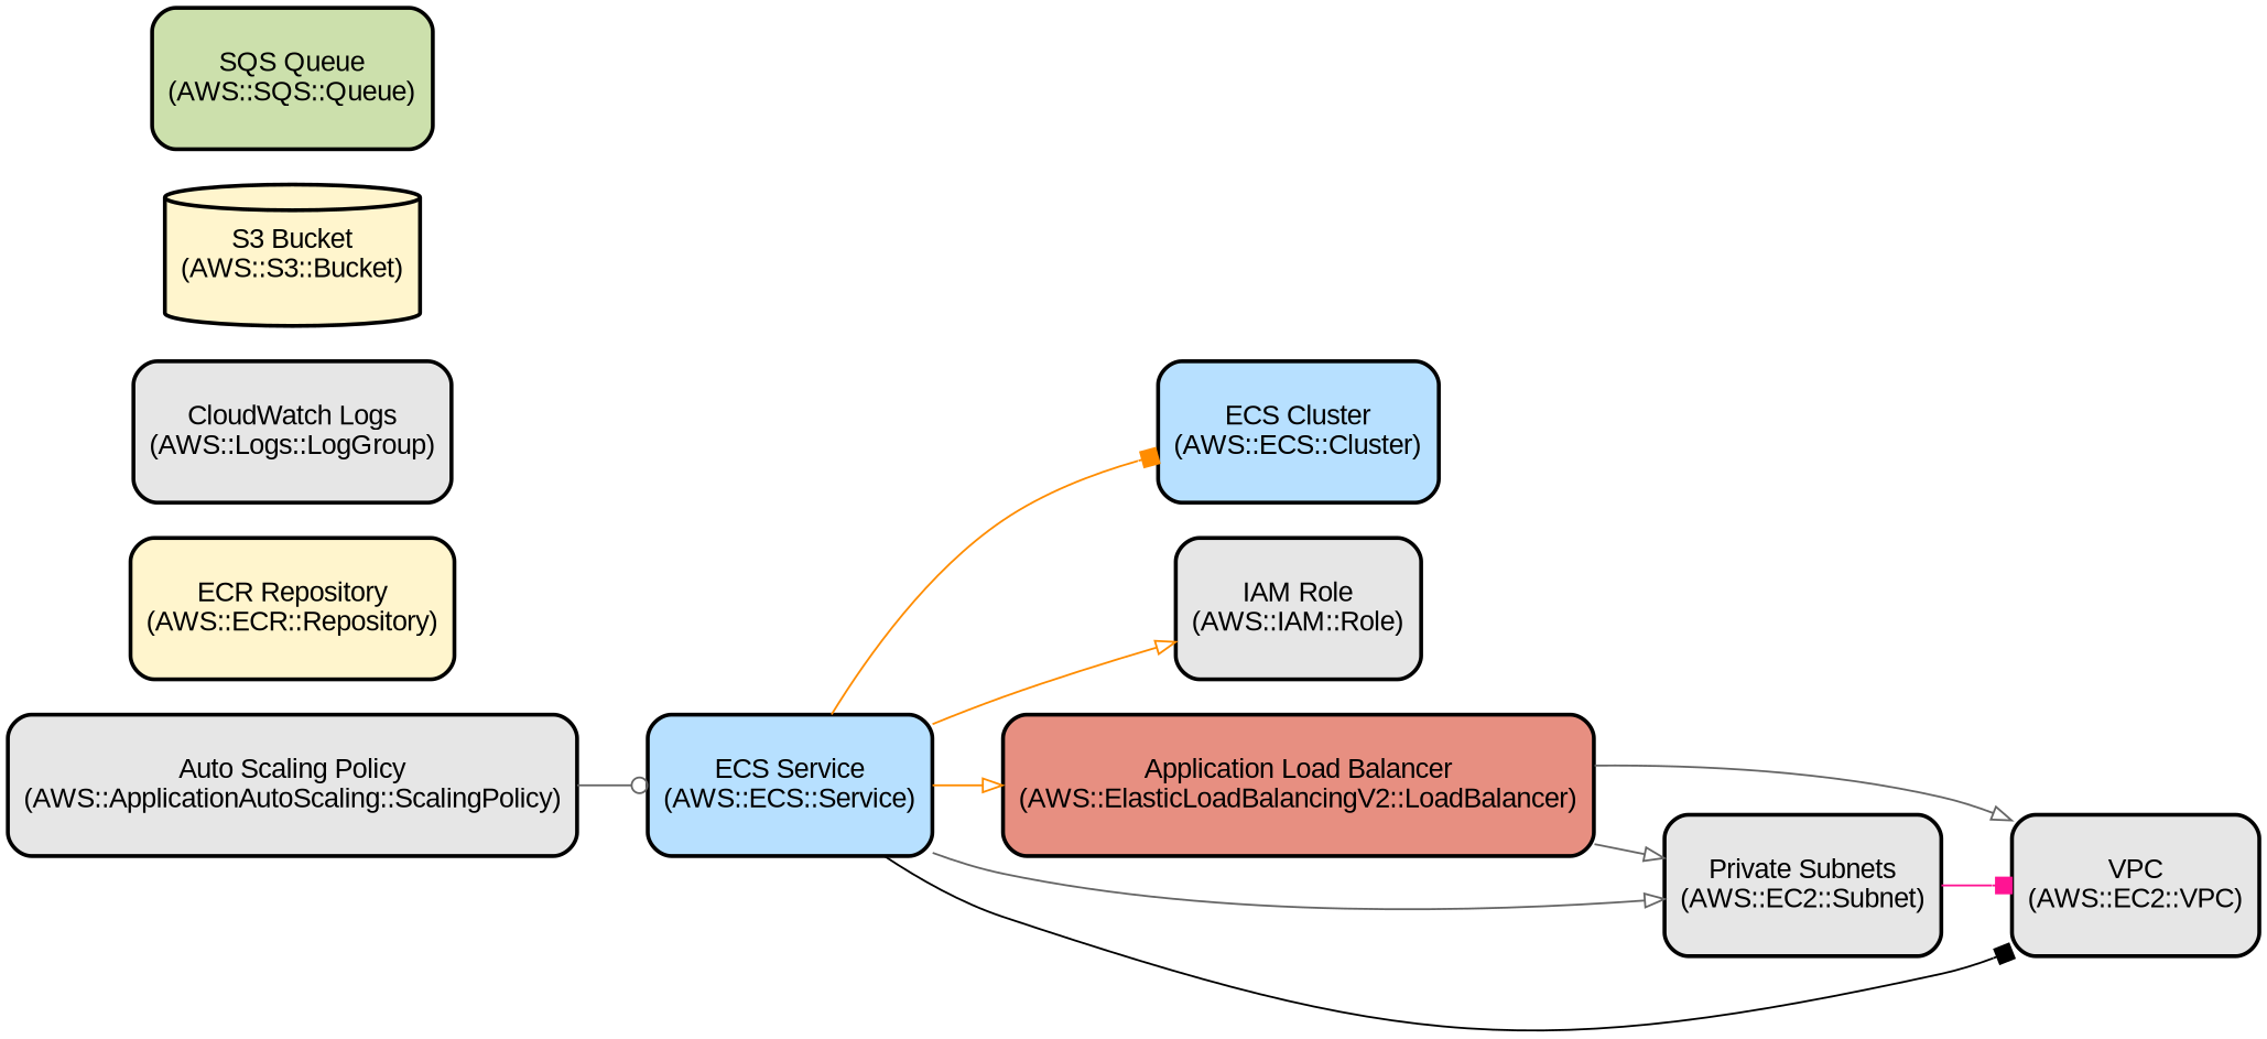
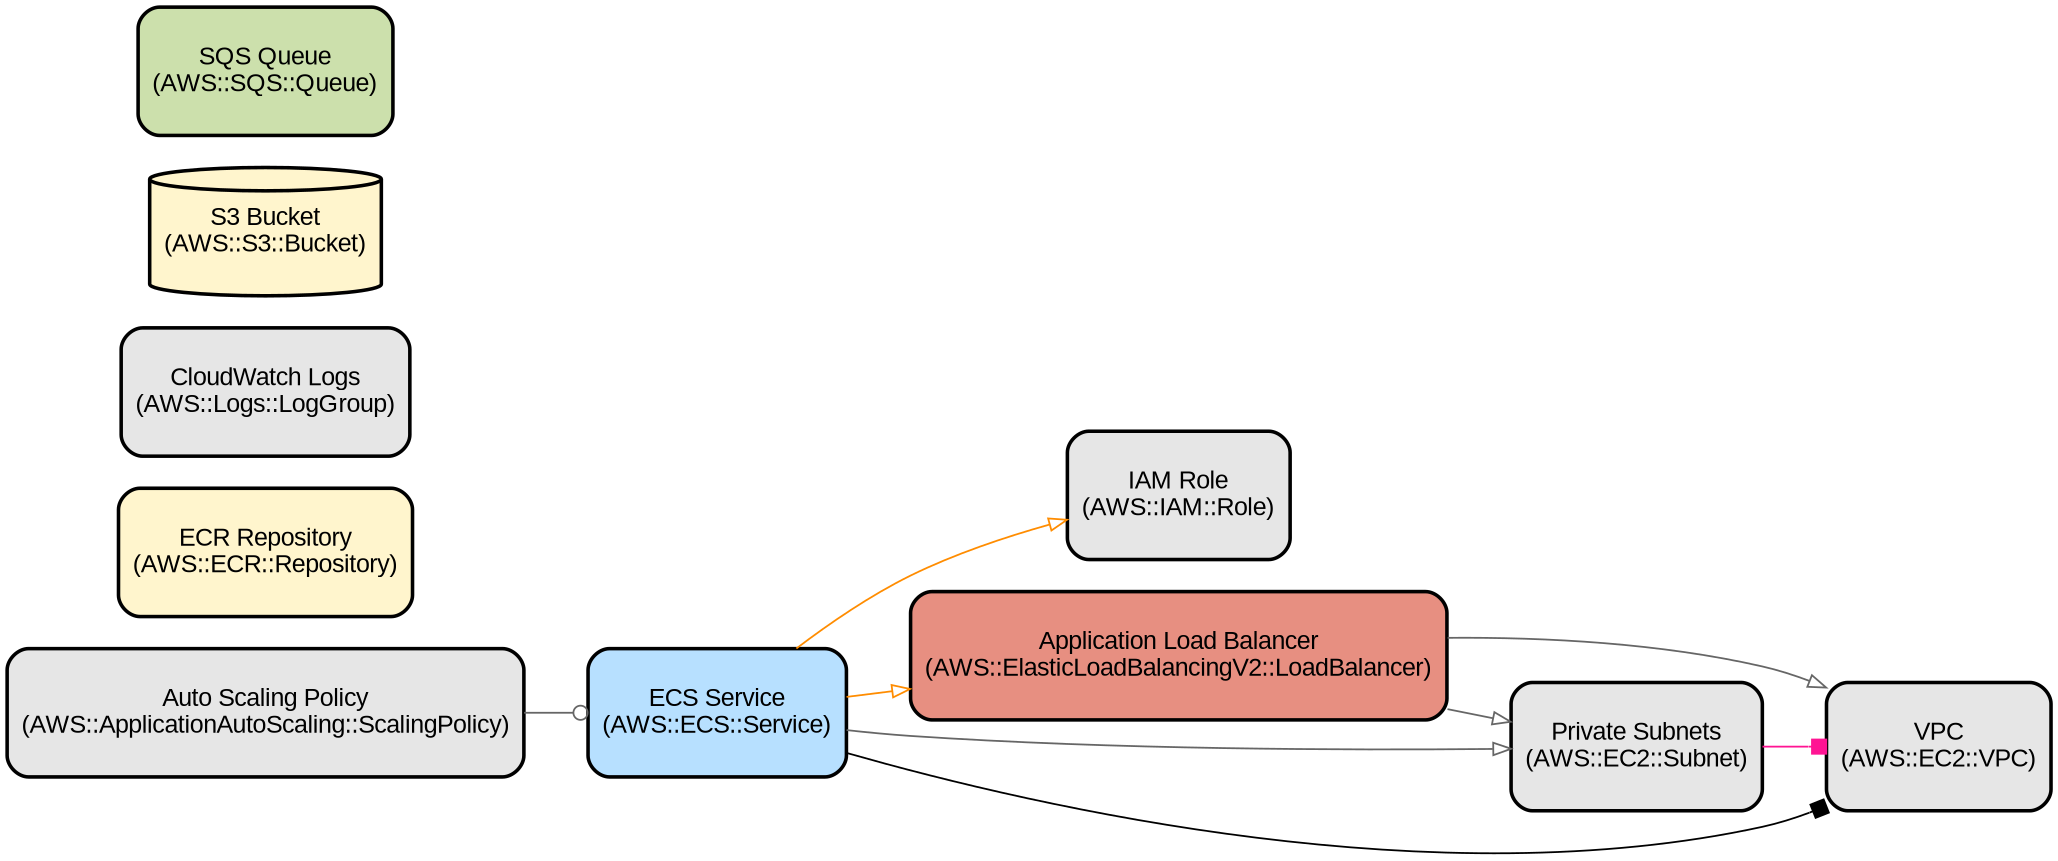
  digraph {
    rankdir=LR
    node [color=black fillcolor="#E6E6E6" fontname=Arial shape=rectangle style="filled,bold,rounded"]
    edge [arrowhead=onormal color=gray40]
    n1 [fillcolor="#B7E0FF" height=1 label="ECS Service\n(AWS::ECS::Service)"]
-   n2 [fillcolor="#B7E0FF" height=1 label="ECS Cluster\n(AWS::ECS::Cluster)"]
    n3 [height=1 label="IAM Role\n(AWS::IAM::Role)"]
    n4 [fillcolor="#E78F81" height=1 label="Application Load Balancer\n(AWS::ElasticLoadBalancingV2::LoadBalancer)"]
    n5 [height=1 label="VPC\n(AWS::EC2::VPC)"]
    n6 [height=1 label="Private Subnets\n(AWS::EC2::Subnet)"]
    n7 [height=1 label="Auto Scaling Policy\n(AWS::ApplicationAutoScaling::ScalingPolicy)"]
    n8 [fillcolor="#FFF5CD" height=1 label="ECR Repository\n(AWS::ECR::Repository)" shape=box]
    n9 [height=1 label="CloudWatch Logs\n(AWS::Logs::LogGroup)"]
    n10 [fillcolor="#FFF5CD" height=1 label="S3 Bucket\n(AWS::S3::Bucket)" shape=cylinder]
    n11 [fillcolor="#CCE0AC" height=1 label="SQS Queue\n(AWS::SQS::Queue)"]
-   n1 -> n2 [arrowhead=box color=darkorange]
    n1 -> n3 [color=darkorange]
    n1 -> n4 [color=darkorange]
    n1 -> n5 [arrowhead=box color=black]
    n1 -> n6
    n4 -> n5
    n4 -> n6
    n6 -> n5 [arrowhead=box color=deeppink]
    n7 -> n1 [arrowhead=odot]
  }
